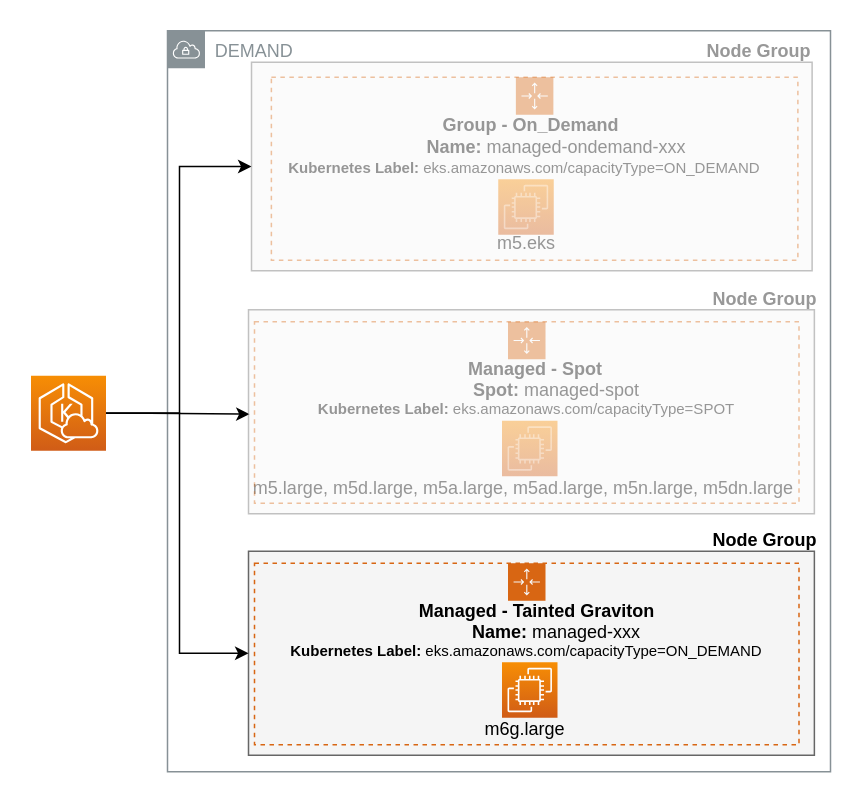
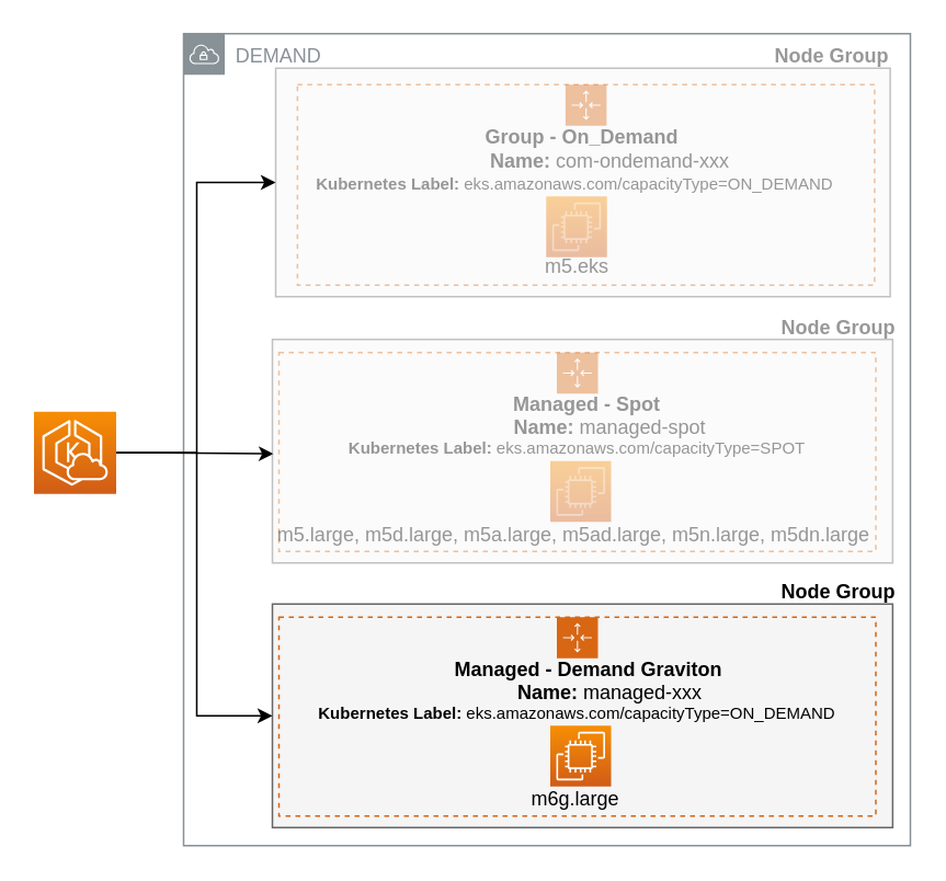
  <mxCell id="0" />
  <mxCell id="1" parent="0" />
  <mxCell id="2" value="DEMAND" style="sketch=0;outlineConnect=0;gradientColor=none;html=1;whiteSpace=wrap;fontSize=12;fontStyle=0;shape=mxgraph.aws4.group;grIcon=mxgraph.aws4.group_vpc;strokeColor=#879196;fillColor=none;verticalAlign=top;align=left;spacingLeft=30;fontColor=#879196;dashed=0;" parent="1" vertex="1"><mxGeometry x="111" y="20" width="442" height="494" as="geometry" /></mxCell>
  <mxCell id="3" style="edgeStyle=orthogonalEdgeStyle;rounded=0;orthogonalLoop=1;jettySize=auto;html=1;entryX=0;entryY=0.5;entryDx=0;entryDy=0;" parent="1" source="5" target="6" edge="1"><mxGeometry relative="1" as="geometry"><Array as="points"><mxPoint x="119" y="275" /><mxPoint x="119" y="111" /></Array></mxGeometry></mxCell>
  <mxCell id="4" style="edgeStyle=orthogonalEdgeStyle;rounded=0;orthogonalLoop=1;jettySize=auto;html=1;exitX=1;exitY=0.5;exitDx=0;exitDy=0;exitPerimeter=0;entryX=0.002;entryY=0.512;entryDx=0;entryDy=0;entryPerimeter=0;" parent="1" source="5" target="11" edge="1"><mxGeometry relative="1" as="geometry"><mxPoint x="72" y="195.5" as="sourcePoint" /><mxPoint x="168" y="275" as="targetPoint" /><Array as="points"><mxPoint x="99" y="275" /></Array></mxGeometry></mxCell>
  <mxCell id="5" value="" style="sketch=0;points=[[0,0,0],[0.25,0,0],[0.5,0,0],[0.75,0,0],[1,0,0],[0,1,0],[0.25,1,0],[0.5,1,0],[0.75,1,0],[1,1,0],[0,0.25,0],[0,0.5,0],[0,0.75,0],[1,0.25,0],[1,0.5,0],[1,0.75,0]];outlineConnect=0;fontColor=#232F3E;gradientColor=#F78E04;gradientDirection=north;fillColor=#D05C17;strokeColor=#ffffff;dashed=0;verticalLabelPosition=bottom;verticalAlign=top;align=center;html=1;fontSize=12;fontStyle=0;aspect=fixed;shape=mxgraph.aws4.resourceIcon;resIcon=mxgraph.aws4.eks_cloud;" parent="1" vertex="1"><mxGeometry x="20" y="250" width="50" height="50" as="geometry" /></mxCell>
  <mxCell id="6" value="" style="rounded=0;whiteSpace=wrap;html=1;fillColor=#f5f5f5;fontColor=#333333;strokeColor=#666666;opacity=40;textOpacity=40;" parent="1" vertex="1"><mxGeometry x="167" y="41" width="373.75" height="139" as="geometry" /></mxCell>
  <mxCell id="7" value="Group - On_Demand" style="text;html=1;align=center;verticalAlign=middle;resizable=0;points=[];autosize=1;strokeColor=none;fillColor=none;fontStyle=1;opacity=40;textOpacity=40;" parent="1" vertex="1"><mxGeometry x="277" y="70" width="151" height="26" as="geometry" /></mxCell>
  <mxCell id="8" value="Node Group" style="text;html=1;align=center;verticalAlign=middle;resizable=0;points=[];autosize=1;strokeColor=none;fillColor=none;fontStyle=1;opacity=40;textOpacity=40;" parent="1" vertex="1"><mxGeometry x="461" y="21" width="87" height="26" as="geometry" /></mxCell>
  <mxCell id="9" value="Node Group" style="text;html=1;align=center;verticalAlign=middle;resizable=0;points=[];autosize=1;strokeColor=none;fillColor=none;fontStyle=1;opacity=40;textOpacity=40;" parent="1" vertex="1"><mxGeometry x="465" y="185.5" width="87" height="26" as="geometry" /></mxCell>
  <mxCell id="10" value="&lt;font style=&quot;font-size: 10px;&quot;&gt;&lt;b&gt;Kubernetes Label:&lt;/b&gt;&amp;nbsp;eks.amazonaws.com/capacityType=ON_DEMAND&amp;nbsp;&lt;/font&gt;" style="text;html=1;align=center;verticalAlign=middle;resizable=0;points=[];autosize=1;strokeColor=none;fillColor=none;opacity=40;textOpacity=40;" parent="1" vertex="1"><mxGeometry x="182" y="98" width="335" height="26" as="geometry" /></mxCell>
  <mxCell id="11" value="" style="rounded=0;whiteSpace=wrap;html=1;fillColor=#f5f5f5;fontColor=#333333;strokeColor=#666666;opacity=40;textOpacity=40;" parent="1" vertex="1"><mxGeometry x="165" y="206" width="377.25" height="136" as="geometry" /></mxCell>
  <mxCell id="12" value="Managed - Spot" style="text;html=1;align=center;verticalAlign=middle;resizable=0;points=[];autosize=1;strokeColor=none;fillColor=none;fontStyle=1;opacity=40;textOpacity=40;" parent="1" vertex="1"><mxGeometry x="302.25" y="233" width="107" height="26" as="geometry" /></mxCell>
  <mxCell id="13" value="&lt;font style=&quot;font-size: 10px;&quot;&gt;&lt;b&gt;Kubernetes Label:&lt;/b&gt;&amp;nbsp;eks.amazonaws.com/capacityType=SPOT&lt;/font&gt;" style="text;html=1;align=center;verticalAlign=middle;resizable=0;points=[];autosize=1;strokeColor=none;fillColor=none;opacity=40;textOpacity=40;" parent="1" vertex="1"><mxGeometry x="202" y="259" width="296" height="26" as="geometry" /></mxCell>
  <mxCell id="14" value="" style="sketch=0;points=[[0,0,0],[0.25,0,0],[0.5,0,0],[0.75,0,0],[1,0,0],[0,1,0],[0.25,1,0],[0.5,1,0],[0.75,1,0],[1,1,0],[0,0.25,0],[0,0.5,0],[0,0.75,0],[1,0.25,0],[1,0.5,0],[1,0.75,0]];outlineConnect=0;fontColor=#232F3E;gradientColor=#F78E04;gradientDirection=north;fillColor=#D05C17;strokeColor=#ffffff;dashed=0;verticalLabelPosition=bottom;verticalAlign=top;align=center;html=1;fontSize=12;fontStyle=0;aspect=fixed;shape=mxgraph.aws4.resourceIcon;resIcon=mxgraph.aws4.ec2;opacity=40;textOpacity=40;" parent="1" vertex="1"><mxGeometry x="331.5" y="119" width="37" height="37" as="geometry" /></mxCell>
  <mxCell id="15" value="" style="sketch=0;points=[[0,0,0],[0.25,0,0],[0.5,0,0],[0.75,0,0],[1,0,0],[0,1,0],[0.25,1,0],[0.5,1,0],[0.75,1,0],[1,1,0],[0,0.25,0],[0,0.5,0],[0,0.75,0],[1,0.25,0],[1,0.5,0],[1,0.75,0]];outlineConnect=0;fontColor=#232F3E;gradientColor=#F78E04;gradientDirection=north;fillColor=#D05C17;strokeColor=#ffffff;dashed=0;verticalLabelPosition=bottom;verticalAlign=top;align=center;html=1;fontSize=12;fontStyle=0;aspect=fixed;shape=mxgraph.aws4.resourceIcon;resIcon=mxgraph.aws4.ec2;opacity=40;textOpacity=40;" parent="1" vertex="1"><mxGeometry x="334" y="280" width="37" height="37" as="geometry" /></mxCell>
  <mxCell id="16" value="m5.eks" style="text;html=1;align=center;verticalAlign=middle;resizable=0;points=[];autosize=1;strokeColor=none;fillColor=none;opacity=40;textOpacity=40;" parent="1" vertex="1"><mxGeometry x="317" y="149" width="65" height="26" as="geometry" /></mxCell>
  <mxCell id="17" value="m5.large, m5d.large, m5a.large, m5ad.large, m5n.large, m5dn.large" style="text;html=1;align=center;verticalAlign=middle;resizable=0;points=[];autosize=1;strokeColor=none;fillColor=none;opacity=40;textOpacity=40;" parent="1" vertex="1"><mxGeometry x="159" y="312" width="378" height="26" as="geometry" /></mxCell>
- <mxCell id="18" value="&lt;b&gt;Spot: &lt;/b&gt;managed-spot" style="text;html=1;align=center;verticalAlign=middle;resizable=0;points=[];autosize=1;strokeColor=none;fillColor=none;opacity=40;textOpacity=40;" parent="1" vertex="1"><mxGeometry x="302" y="247" width="135" height="26" as="geometry" /></mxCell>
- <mxCell id="19" value="&lt;b&gt;Name: &lt;/b&gt;managed-ondemand-xxx" style="text;html=1;align=center;verticalAlign=middle;resizable=0;points=[];autosize=1;strokeColor=none;fillColor=none;opacity=40;textOpacity=40;" parent="1" vertex="1"><mxGeometry x="274" y="85" width="191" height="26" as="geometry" /></mxCell>
+ <mxCell id="18" value="&lt;b&gt;Name: &lt;/b&gt;managed-spot" style="text;html=1;align=center;verticalAlign=middle;resizable=0;points=[];autosize=1;strokeColor=none;fillColor=none;opacity=40;textOpacity=40;" parent="1" vertex="1"><mxGeometry x="302" y="247" width="135" height="26" as="geometry" /></mxCell>
+ <mxCell id="19" value="&lt;b&gt;Name: &lt;/b&gt;com-ondemand-xxx" style="text;html=1;align=center;verticalAlign=middle;resizable=0;points=[];autosize=1;strokeColor=none;fillColor=none;opacity=40;textOpacity=40;" parent="1" vertex="1"><mxGeometry x="274" y="85" width="191" height="26" as="geometry" /></mxCell>
  <mxCell id="20" value="" style="points=[[0,0],[0.25,0],[0.5,0],[0.75,0],[1,0],[1,0.25],[1,0.5],[1,0.75],[1,1],[0.75,1],[0.5,1],[0.25,1],[0,1],[0,0.75],[0,0.5],[0,0.25]];outlineConnect=0;gradientColor=none;html=1;whiteSpace=wrap;fontSize=12;fontStyle=0;container=1;pointerEvents=0;collapsible=0;recursiveResize=0;shape=mxgraph.aws4.groupCenter;grIcon=mxgraph.aws4.group_auto_scaling_group;grStroke=1;strokeColor=#D86613;fillColor=none;verticalAlign=top;align=center;fontColor=#D86613;dashed=1;spacingTop=25;opacity=40;textOpacity=40;" parent="1" vertex="1"><mxGeometry x="169" y="214" width="363" height="121" as="geometry" /></mxCell>
  <mxCell id="21" value="" style="points=[[0,0],[0.25,0],[0.5,0],[0.75,0],[1,0],[1,0.25],[1,0.5],[1,0.75],[1,1],[0.75,1],[0.5,1],[0.25,1],[0,1],[0,0.75],[0,0.5],[0,0.25]];outlineConnect=0;gradientColor=none;html=1;whiteSpace=wrap;fontSize=12;fontStyle=0;container=1;pointerEvents=0;collapsible=0;recursiveResize=0;shape=mxgraph.aws4.groupCenter;grIcon=mxgraph.aws4.group_auto_scaling_group;grStroke=1;strokeColor=#D86613;fillColor=none;verticalAlign=top;align=center;fontColor=#D86613;dashed=1;spacingTop=25;opacity=40;textOpacity=40;" parent="1" vertex="1"><mxGeometry x="180.25" y="51" width="351" height="122" as="geometry" /></mxCell>
  <mxCell id="22" value="" style="rounded=0;whiteSpace=wrap;html=1;fillColor=#f5f5f5;fontColor=#333333;strokeColor=#666666;" parent="1" vertex="1"><mxGeometry x="165" y="367" width="377.25" height="136" as="geometry" /></mxCell>
- <mxCell id="23" value="Managed - Tainted Graviton" style="text;html=1;align=center;verticalAlign=middle;resizable=0;points=[];autosize=1;strokeColor=none;fillColor=none;fontStyle=1" parent="1" vertex="1"><mxGeometry x="269.25" y="394" width="175" height="26" as="geometry" /></mxCell>
+ <mxCell id="23" value="Managed - Demand Graviton" style="text;html=1;align=center;verticalAlign=middle;resizable=0;points=[];autosize=1;strokeColor=none;fillColor=none;fontStyle=1" parent="1" vertex="1"><mxGeometry x="269.25" y="394" width="175" height="26" as="geometry" /></mxCell>
  <mxCell id="24" value="&lt;font style=&quot;font-size: 10px;&quot;&gt;&lt;b&gt;Kubernetes Label:&lt;/b&gt;&amp;nbsp;eks.amazonaws.com/capacityType=ON_DEMAND&lt;/font&gt;" style="text;html=1;align=center;verticalAlign=middle;resizable=0;points=[];autosize=1;strokeColor=none;fillColor=none;" parent="1" vertex="1"><mxGeometry x="184" y="420" width="332" height="26" as="geometry" /></mxCell>
  <mxCell id="25" value="" style="sketch=0;points=[[0,0,0],[0.25,0,0],[0.5,0,0],[0.75,0,0],[1,0,0],[0,1,0],[0.25,1,0],[0.5,1,0],[0.75,1,0],[1,1,0],[0,0.25,0],[0,0.5,0],[0,0.75,0],[1,0.25,0],[1,0.5,0],[1,0.75,0]];outlineConnect=0;fontColor=#232F3E;gradientColor=#F78E04;gradientDirection=north;fillColor=#D05C17;strokeColor=#ffffff;dashed=0;verticalLabelPosition=bottom;verticalAlign=top;align=center;html=1;fontSize=12;fontStyle=0;aspect=fixed;shape=mxgraph.aws4.resourceIcon;resIcon=mxgraph.aws4.ec2;" parent="1" vertex="1"><mxGeometry x="334" y="441" width="37" height="37" as="geometry" /></mxCell>
  <mxCell id="26" value="m6g.large" style="text;html=1;align=center;verticalAlign=middle;resizable=0;points=[];autosize=1;strokeColor=none;fillColor=none;" parent="1" vertex="1"><mxGeometry x="313" y="473" width="71" height="26" as="geometry" /></mxCell>
  <mxCell id="27" value="&lt;b&gt;Name: &lt;/b&gt;managed-xxx" style="text;html=1;align=center;verticalAlign=middle;resizable=0;points=[];autosize=1;strokeColor=none;fillColor=none;" parent="1" vertex="1"><mxGeometry x="296" y="408" width="148" height="26" as="geometry" /></mxCell>
  <mxCell id="28" value="" style="points=[[0,0],[0.25,0],[0.5,0],[0.75,0],[1,0],[1,0.25],[1,0.5],[1,0.75],[1,1],[0.75,1],[0.5,1],[0.25,1],[0,1],[0,0.75],[0,0.5],[0,0.25]];outlineConnect=0;gradientColor=none;html=1;whiteSpace=wrap;fontSize=12;fontStyle=0;container=1;pointerEvents=0;collapsible=0;recursiveResize=0;shape=mxgraph.aws4.groupCenter;grIcon=mxgraph.aws4.group_auto_scaling_group;grStroke=1;strokeColor=#D86613;fillColor=none;verticalAlign=top;align=center;fontColor=#D86613;dashed=1;spacingTop=25;" parent="1" vertex="1"><mxGeometry x="169" y="375" width="363" height="121" as="geometry" /></mxCell>
  <mxCell id="29" style="edgeStyle=orthogonalEdgeStyle;rounded=0;orthogonalLoop=1;jettySize=auto;html=1;exitX=1;exitY=0.5;exitDx=0;exitDy=0;exitPerimeter=0;entryX=0;entryY=0.5;entryDx=0;entryDy=0;" parent="1" source="5" target="22" edge="1"><mxGeometry relative="1" as="geometry"><mxPoint x="82" y="205.5" as="sourcePoint" /><mxPoint x="178" y="285" as="targetPoint" /><Array as="points"><mxPoint x="119" y="275" /><mxPoint x="119" y="435" /></Array></mxGeometry></mxCell>
  <mxCell id="30" value="Node Group" style="text;html=1;align=center;verticalAlign=middle;resizable=0;points=[];autosize=1;strokeColor=none;fillColor=none;fontStyle=1" parent="1" vertex="1"><mxGeometry x="465" y="347" width="87" height="26" as="geometry" /></mxCell>
